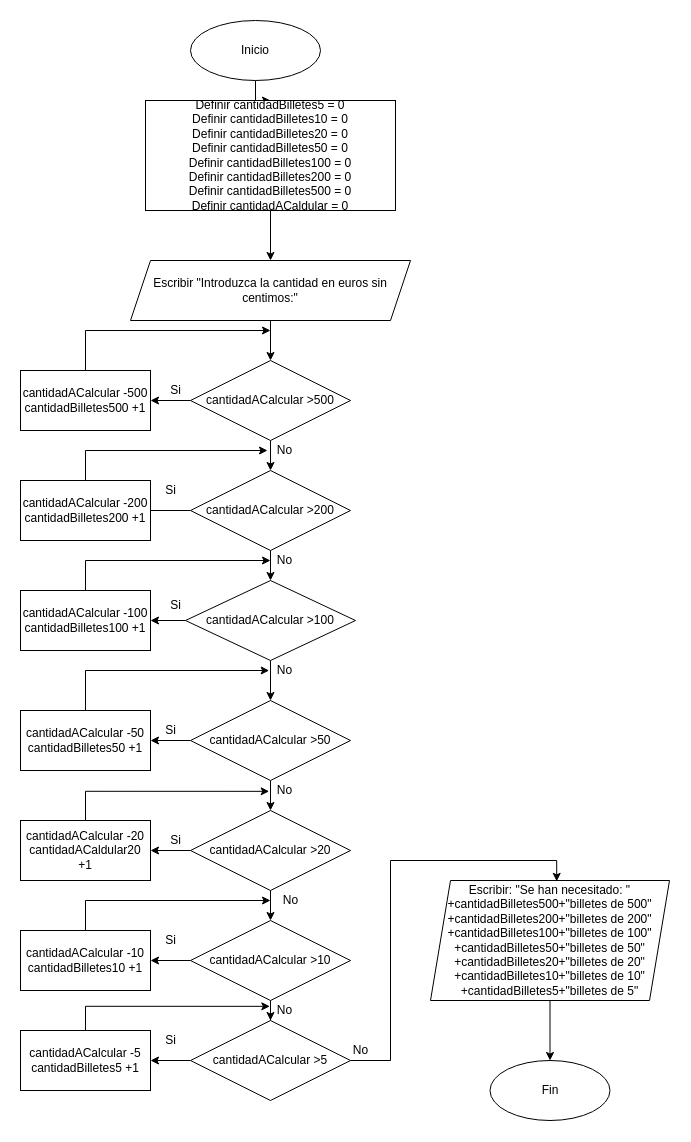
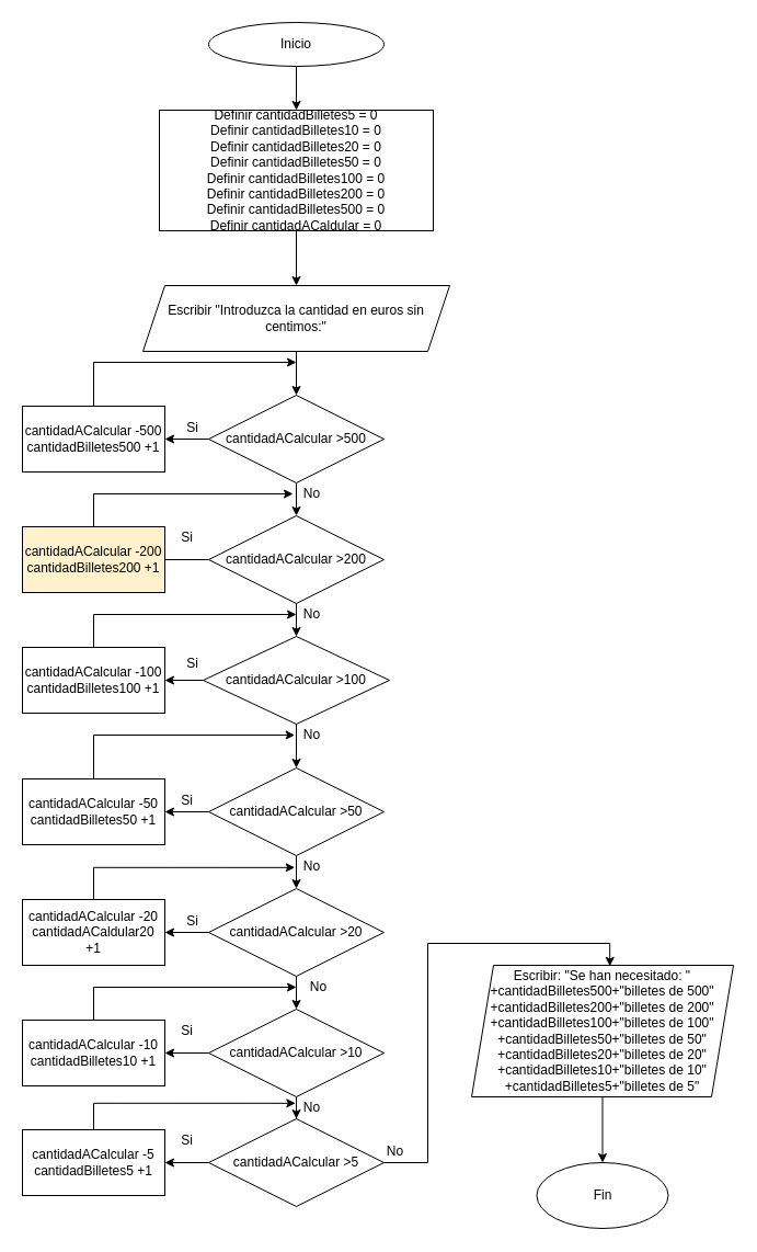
  <mxCell id="0" />
  <mxCell id="1" parent="0" />
  <mxCell id="2" value="" style="edgeStyle=orthogonalEdgeStyle;rounded=0;orthogonalLoop=1;jettySize=auto;html=1;" edge="1" parent="1" source="3" target="5"><mxGeometry relative="1" as="geometry" /></mxCell>
- <mxCell id="3" value="Inicio" style="ellipse;whiteSpace=wrap;html=1;" vertex="1" parent="1"><mxGeometry x="190" y="20" width="130" height="60" as="geometry" /></mxCell>
+ <mxCell id="3" value="Inicio" style="ellipse;whiteSpace=wrap;html=1;" vertex="1" parent="1"><mxGeometry x="190" width="160" height="40" as="geometry" y="20" /></mxCell>
  <mxCell id="4" value="" style="edgeStyle=orthogonalEdgeStyle;rounded=0;orthogonalLoop=1;jettySize=auto;html=1;" edge="1" parent="1" source="5" target="7"><mxGeometry relative="1" as="geometry" /></mxCell>
  <mxCell id="5" value="Definir cantidadBilletes5 = 0&lt;br&gt;Definir cantidadBilletes10 = 0&lt;br&gt;Definir cantidadBilletes20 = 0&lt;br&gt;Definir cantidadBilletes50 = 0&lt;br&gt;Definir cantidadBilletes100 = 0&lt;br&gt;Definir cantidadBilletes200 = 0&lt;br&gt;Definir cantidadBilletes500 = 0&lt;br&gt;Definir cantidadACaldular = 0" style="rounded=0;whiteSpace=wrap;html=1;" vertex="1" parent="1"><mxGeometry x="145" y="100" width="250" height="110" as="geometry" /></mxCell>
  <mxCell id="6" value="" style="edgeStyle=orthogonalEdgeStyle;rounded=0;orthogonalLoop=1;jettySize=auto;html=1;" edge="1" parent="1" source="7" target="10"><mxGeometry relative="1" as="geometry" /></mxCell>
  <mxCell id="7" value="Escribir &quot;Introduzca la cantidad en euros sin centimos:&quot;" style="shape=parallelogram;perimeter=parallelogramPerimeter;whiteSpace=wrap;html=1;fixedSize=1;" vertex="1" parent="1"><mxGeometry x="130" y="260" width="280" height="60" as="geometry" /></mxCell>
  <mxCell id="8" value="" style="edgeStyle=orthogonalEdgeStyle;rounded=0;orthogonalLoop=1;jettySize=auto;html=1;" edge="1" parent="1" source="10" target="12"><mxGeometry relative="1" as="geometry" /></mxCell>
  <mxCell id="9" value="" style="edgeStyle=orthogonalEdgeStyle;rounded=0;orthogonalLoop=1;jettySize=auto;html=1;" edge="1" parent="1" source="10" target="15"><mxGeometry relative="1" as="geometry" /></mxCell>
  <mxCell id="10" value="cantidadACalcular &amp;gt;500" style="rhombus;whiteSpace=wrap;html=1;" vertex="1" parent="1"><mxGeometry x="190" y="360" width="160" height="80" as="geometry" /></mxCell>
  <mxCell id="11" style="edgeStyle=orthogonalEdgeStyle;rounded=0;orthogonalLoop=1;jettySize=auto;html=1;exitX=0.5;exitY=0;exitDx=0;exitDy=0;" edge="1" parent="1" source="12"><mxGeometry relative="1" as="geometry"><mxPoint x="270" y="330" as="targetPoint" /><Array as="points"><mxPoint x="85" y="330" /></Array></mxGeometry></mxCell>
  <mxCell id="12" value="cantidadACalcular -500&lt;br&gt;cantidadBilletes500 +1" style="whiteSpace=wrap;html=1;" vertex="1" parent="1"><mxGeometry x="20" y="370" width="130" height="60" as="geometry" /></mxCell>
  <mxCell id="13" value="" style="edgeStyle=orthogonalEdgeStyle;rounded=0;orthogonalLoop=1;jettySize=auto;html=1;endArrow=none;" edge="1" parent="1" source="15" target="19"><mxGeometry relative="1" as="geometry" /></mxCell>
  <mxCell id="14" value="" style="edgeStyle=orthogonalEdgeStyle;rounded=0;orthogonalLoop=1;jettySize=auto;html=1;" edge="1" parent="1" source="15" target="23"><mxGeometry relative="1" as="geometry" /></mxCell>
  <mxCell id="15" value="&lt;span&gt;cantidadACalcular &amp;gt;200&lt;/span&gt;" style="rhombus;whiteSpace=wrap;html=1;" vertex="1" parent="1"><mxGeometry x="190" y="470" width="160" height="80" as="geometry" /></mxCell>
  <mxCell id="16" value="Si" style="text;html=1;align=center;verticalAlign=middle;resizable=0;points=[];autosize=1;strokeColor=none;fillColor=none;" vertex="1" parent="1"><mxGeometry x="160" y="380" width="30" height="20" as="geometry" /></mxCell>
  <mxCell id="17" value="No" style="text;html=1;align=center;verticalAlign=middle;resizable=0;points=[];autosize=1;strokeColor=none;fillColor=none;" vertex="1" parent="1"><mxGeometry x="269" y="440" width="30" height="20" as="geometry" /></mxCell>
  <mxCell id="18" style="edgeStyle=orthogonalEdgeStyle;rounded=0;orthogonalLoop=1;jettySize=auto;html=1;exitX=0.5;exitY=0;exitDx=0;exitDy=0;" edge="1" parent="1" source="19"><mxGeometry relative="1" as="geometry"><mxPoint x="267" y="450" as="targetPoint" /><Array as="points"><mxPoint x="85" y="450" /><mxPoint x="267" y="450" /></Array></mxGeometry></mxCell>
- <mxCell id="19" value="cantidadACalcular -200&lt;br&gt;cantidadBilletes200 +1" style="whiteSpace=wrap;html=1;" vertex="1" parent="1"><mxGeometry x="20" y="480" width="130" height="60" as="geometry" /></mxCell>
+ <mxCell id="19" value="cantidadACalcular -200&lt;br&gt;cantidadBilletes200 +1" style="whiteSpace=wrap;html=1;fillColor=#fff2cc;" vertex="1" parent="1"><mxGeometry x="20" y="480" width="130" height="60" as="geometry" /></mxCell>
  <mxCell id="20" value="Si" style="text;html=1;align=center;verticalAlign=middle;resizable=0;points=[];autosize=1;strokeColor=none;fillColor=none;" vertex="1" parent="1"><mxGeometry x="155" y="480" width="30" height="20" as="geometry" /></mxCell>
  <mxCell id="21" value="" style="edgeStyle=orthogonalEdgeStyle;rounded=0;orthogonalLoop=1;jettySize=auto;html=1;" edge="1" parent="1" source="23" target="26"><mxGeometry relative="1" as="geometry" /></mxCell>
  <mxCell id="22" value="" style="edgeStyle=orthogonalEdgeStyle;rounded=0;orthogonalLoop=1;jettySize=auto;html=1;" edge="1" parent="1" source="23" target="30"><mxGeometry relative="1" as="geometry" /></mxCell>
  <mxCell id="23" value="&lt;span&gt;cantidadACalcular &amp;gt;100&lt;/span&gt;" style="rhombus;whiteSpace=wrap;html=1;" vertex="1" parent="1"><mxGeometry x="185" y="580" width="170" height="80" as="geometry" /></mxCell>
  <mxCell id="24" value="No" style="text;html=1;align=center;verticalAlign=middle;resizable=0;points=[];autosize=1;strokeColor=none;fillColor=none;" vertex="1" parent="1"><mxGeometry x="269" y="550" width="30" height="20" as="geometry" /></mxCell>
  <mxCell id="25" value="" style="edgeStyle=orthogonalEdgeStyle;rounded=0;orthogonalLoop=1;jettySize=auto;html=1;exitX=0.5;exitY=0;exitDx=0;exitDy=0;" edge="1" parent="1" source="26"><mxGeometry relative="1" as="geometry"><mxPoint x="270" y="560" as="targetPoint" /><Array as="points"><mxPoint x="85" y="560" /></Array></mxGeometry></mxCell>
  <mxCell id="26" value="cantidadACalcular -100&lt;br&gt;cantidadBilletes100 +1" style="whiteSpace=wrap;html=1;" vertex="1" parent="1"><mxGeometry x="20" y="590" width="130" height="60" as="geometry" /></mxCell>
  <mxCell id="27" value="Si" style="text;html=1;align=center;verticalAlign=middle;resizable=0;points=[];autosize=1;strokeColor=none;fillColor=none;" vertex="1" parent="1"><mxGeometry x="160" y="595" width="30" height="20" as="geometry" /></mxCell>
  <mxCell id="28" value="" style="edgeStyle=orthogonalEdgeStyle;rounded=0;orthogonalLoop=1;jettySize=auto;html=1;" edge="1" parent="1" source="30" target="33"><mxGeometry relative="1" as="geometry" /></mxCell>
  <mxCell id="29" value="" style="edgeStyle=orthogonalEdgeStyle;rounded=0;orthogonalLoop=1;jettySize=auto;html=1;" edge="1" parent="1" source="30" target="37"><mxGeometry relative="1" as="geometry" /></mxCell>
  <mxCell id="30" value="&lt;span&gt;cantidadACalcular &amp;gt;50&lt;/span&gt;" style="rhombus;whiteSpace=wrap;html=1;" vertex="1" parent="1"><mxGeometry x="190" y="700" width="160" height="80" as="geometry" /></mxCell>
  <mxCell id="31" value="No" style="text;html=1;align=center;verticalAlign=middle;resizable=0;points=[];autosize=1;strokeColor=none;fillColor=none;" vertex="1" parent="1"><mxGeometry x="269" y="660" width="30" height="20" as="geometry" /></mxCell>
  <mxCell id="32" style="edgeStyle=orthogonalEdgeStyle;rounded=0;orthogonalLoop=1;jettySize=auto;html=1;exitX=0.5;exitY=0;exitDx=0;exitDy=0;entryX=-0.011;entryY=0.5;entryDx=0;entryDy=0;entryPerimeter=0;" edge="1" parent="1" source="33" target="31"><mxGeometry relative="1" as="geometry" /></mxCell>
  <mxCell id="33" value="cantidadACalcular -50&lt;br&gt;cantidadBilletes50 +1" style="whiteSpace=wrap;html=1;" vertex="1" parent="1"><mxGeometry x="20" y="710" width="130" height="60" as="geometry" /></mxCell>
  <mxCell id="34" value="Si" style="text;html=1;align=center;verticalAlign=middle;resizable=0;points=[];autosize=1;strokeColor=none;fillColor=none;" vertex="1" parent="1"><mxGeometry x="155" y="720" width="30" height="20" as="geometry" /></mxCell>
  <mxCell id="35" value="" style="edgeStyle=orthogonalEdgeStyle;rounded=0;orthogonalLoop=1;jettySize=auto;html=1;" edge="1" parent="1" source="37" target="40"><mxGeometry relative="1" as="geometry" /></mxCell>
  <mxCell id="36" value="" style="edgeStyle=orthogonalEdgeStyle;rounded=0;orthogonalLoop=1;jettySize=auto;html=1;" edge="1" parent="1" source="37" target="44"><mxGeometry relative="1" as="geometry" /></mxCell>
  <mxCell id="37" value="&lt;span&gt;cantidadACalcular &amp;gt;20&lt;/span&gt;" style="rhombus;whiteSpace=wrap;html=1;" vertex="1" parent="1"><mxGeometry x="190" y="810" width="160" height="80" as="geometry" /></mxCell>
  <mxCell id="38" value="No" style="text;html=1;align=center;verticalAlign=middle;resizable=0;points=[];autosize=1;strokeColor=none;fillColor=none;" vertex="1" parent="1"><mxGeometry x="269" y="780" width="30" height="20" as="geometry" /></mxCell>
  <mxCell id="39" style="edgeStyle=orthogonalEdgeStyle;rounded=0;orthogonalLoop=1;jettySize=auto;html=1;exitX=0.5;exitY=0;exitDx=0;exitDy=0;entryX=-0.011;entryY=0.542;entryDx=0;entryDy=0;entryPerimeter=0;" edge="1" parent="1" source="40" target="38"><mxGeometry relative="1" as="geometry"><mxPoint x="85.333" y="790" as="targetPoint" /></mxGeometry></mxCell>
  <mxCell id="40" value="cantidadACalcular -20&lt;br&gt;cantidadACaldular20 +1" style="whiteSpace=wrap;html=1;" vertex="1" parent="1"><mxGeometry x="20" y="820" width="130" height="60" as="geometry" /></mxCell>
  <mxCell id="41" value="Si" style="text;html=1;align=center;verticalAlign=middle;resizable=0;points=[];autosize=1;strokeColor=none;fillColor=none;" vertex="1" parent="1"><mxGeometry x="160" y="830" width="30" height="20" as="geometry" /></mxCell>
  <mxCell id="42" value="" style="edgeStyle=orthogonalEdgeStyle;rounded=0;orthogonalLoop=1;jettySize=auto;html=1;" edge="1" parent="1" source="44" target="47"><mxGeometry relative="1" as="geometry" /></mxCell>
  <mxCell id="43" value="" style="edgeStyle=orthogonalEdgeStyle;rounded=0;orthogonalLoop=1;jettySize=auto;html=1;" edge="1" parent="1" source="44" target="50"><mxGeometry relative="1" as="geometry" /></mxCell>
  <mxCell id="44" value="cantidadACalcular &amp;gt;10" style="rhombus;whiteSpace=wrap;html=1;" vertex="1" parent="1"><mxGeometry x="190" y="920" width="160" height="80" as="geometry" /></mxCell>
  <mxCell id="45" value="No" style="text;html=1;align=center;verticalAlign=middle;resizable=0;points=[];autosize=1;strokeColor=none;fillColor=none;" vertex="1" parent="1"><mxGeometry x="275" y="890" width="30" height="20" as="geometry" /></mxCell>
  <mxCell id="46" style="edgeStyle=orthogonalEdgeStyle;rounded=0;orthogonalLoop=1;jettySize=auto;html=1;" edge="1" parent="1" source="47"><mxGeometry relative="1" as="geometry"><mxPoint x="270" y="900" as="targetPoint" /><Array as="points"><mxPoint x="85" y="900" /></Array></mxGeometry></mxCell>
  <mxCell id="47" value="cantidadACalcular -10&lt;br&gt;cantidadBilletes10 +1" style="whiteSpace=wrap;html=1;" vertex="1" parent="1"><mxGeometry x="20" y="930" width="130" height="60" as="geometry" /></mxCell>
  <mxCell id="48" value="" style="edgeStyle=orthogonalEdgeStyle;rounded=0;orthogonalLoop=1;jettySize=auto;html=1;" edge="1" parent="1" source="50" target="53"><mxGeometry relative="1" as="geometry" /></mxCell>
  <mxCell id="49" style="edgeStyle=orthogonalEdgeStyle;rounded=0;orthogonalLoop=1;jettySize=auto;html=1;entryX=0.528;entryY=0.007;entryDx=0;entryDy=0;entryPerimeter=0;" edge="1" parent="1" source="50" target="57"><mxGeometry relative="1" as="geometry" /></mxCell>
  <mxCell id="50" value="&lt;span&gt;cantidadACalcular &amp;gt;5&lt;/span&gt;" style="rhombus;whiteSpace=wrap;html=1;" vertex="1" parent="1"><mxGeometry x="190" y="1020" width="160" height="80" as="geometry" /></mxCell>
  <mxCell id="51" value="No" style="text;html=1;align=center;verticalAlign=middle;resizable=0;points=[];autosize=1;strokeColor=none;fillColor=none;" vertex="1" parent="1"><mxGeometry x="269" y="1000" width="30" height="20" as="geometry" /></mxCell>
  <mxCell id="52" style="edgeStyle=orthogonalEdgeStyle;rounded=0;orthogonalLoop=1;jettySize=auto;html=1;exitX=0.5;exitY=0;exitDx=0;exitDy=0;entryX=0.011;entryY=0.292;entryDx=0;entryDy=0;entryPerimeter=0;" edge="1" parent="1" source="53" target="51"><mxGeometry relative="1" as="geometry" /></mxCell>
  <mxCell id="53" value="cantidadACalcular -5&lt;br&gt;cantidadBilletes5 +1" style="whiteSpace=wrap;html=1;" vertex="1" parent="1"><mxGeometry x="20" y="1030" width="130" height="60" as="geometry" /></mxCell>
  <mxCell id="54" value="Si" style="text;html=1;align=center;verticalAlign=middle;resizable=0;points=[];autosize=1;strokeColor=none;fillColor=none;" vertex="1" parent="1"><mxGeometry x="155" y="1030" width="30" height="20" as="geometry" /></mxCell>
  <mxCell id="55" value="Si" style="text;html=1;align=center;verticalAlign=middle;resizable=0;points=[];autosize=1;strokeColor=none;fillColor=none;" vertex="1" parent="1"><mxGeometry x="155" y="930" width="30" height="20" as="geometry" /></mxCell>
  <mxCell id="56" value="" style="edgeStyle=orthogonalEdgeStyle;rounded=0;orthogonalLoop=1;jettySize=auto;html=1;" edge="1" parent="1" source="57" target="58"><mxGeometry relative="1" as="geometry" /></mxCell>
  <mxCell id="57" value="Escribir: &quot;Se han necesitado: &quot;&lt;br&gt;+cantidadBilletes500+&quot;billetes de 500&quot;&lt;br&gt;+cantidadBilletes200+&quot;billetes de 200&quot;&lt;br&gt;+cantidadBilletes100+&quot;billetes de 100&quot;&lt;br&gt;+cantidadBilletes50+&quot;billetes de 50&quot;&lt;br&gt;+cantidadBilletes20+&quot;billetes de 20&quot;&lt;br&gt;+cantidadBilletes10+&quot;billetes de 10&quot;&lt;br&gt;+cantidadBilletes5+&quot;billetes de 5&quot;" style="shape=parallelogram;perimeter=parallelogramPerimeter;whiteSpace=wrap;html=1;fixedSize=1;" vertex="1" parent="1"><mxGeometry x="430" y="880" width="239" height="120" as="geometry" /></mxCell>
  <mxCell id="58" value="Fin" style="ellipse;whiteSpace=wrap;html=1;" vertex="1" parent="1"><mxGeometry x="489.5" y="1060" width="120" height="60" as="geometry" /></mxCell>
  <mxCell id="59" value="No" style="text;html=1;align=center;verticalAlign=middle;resizable=0;points=[];autosize=1;strokeColor=none;fillColor=none;" vertex="1" parent="1"><mxGeometry x="345" y="1040" width="30" height="20" as="geometry" /></mxCell>
